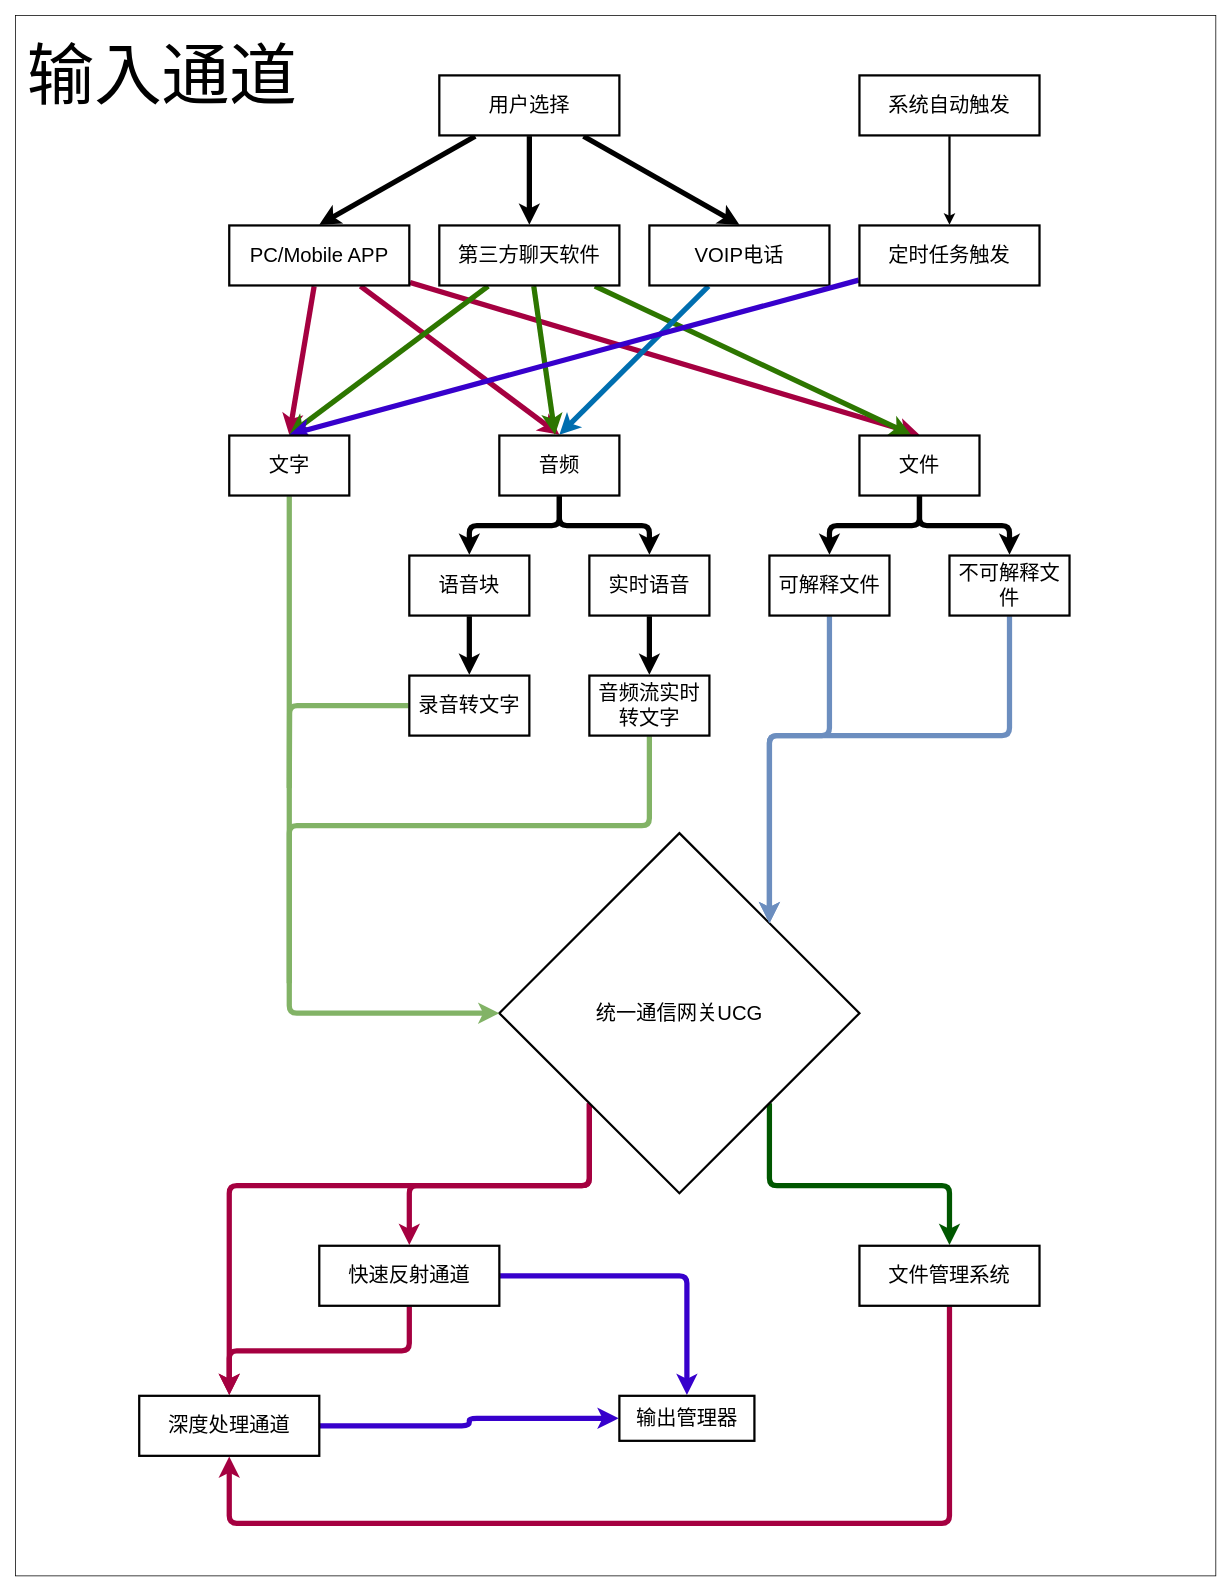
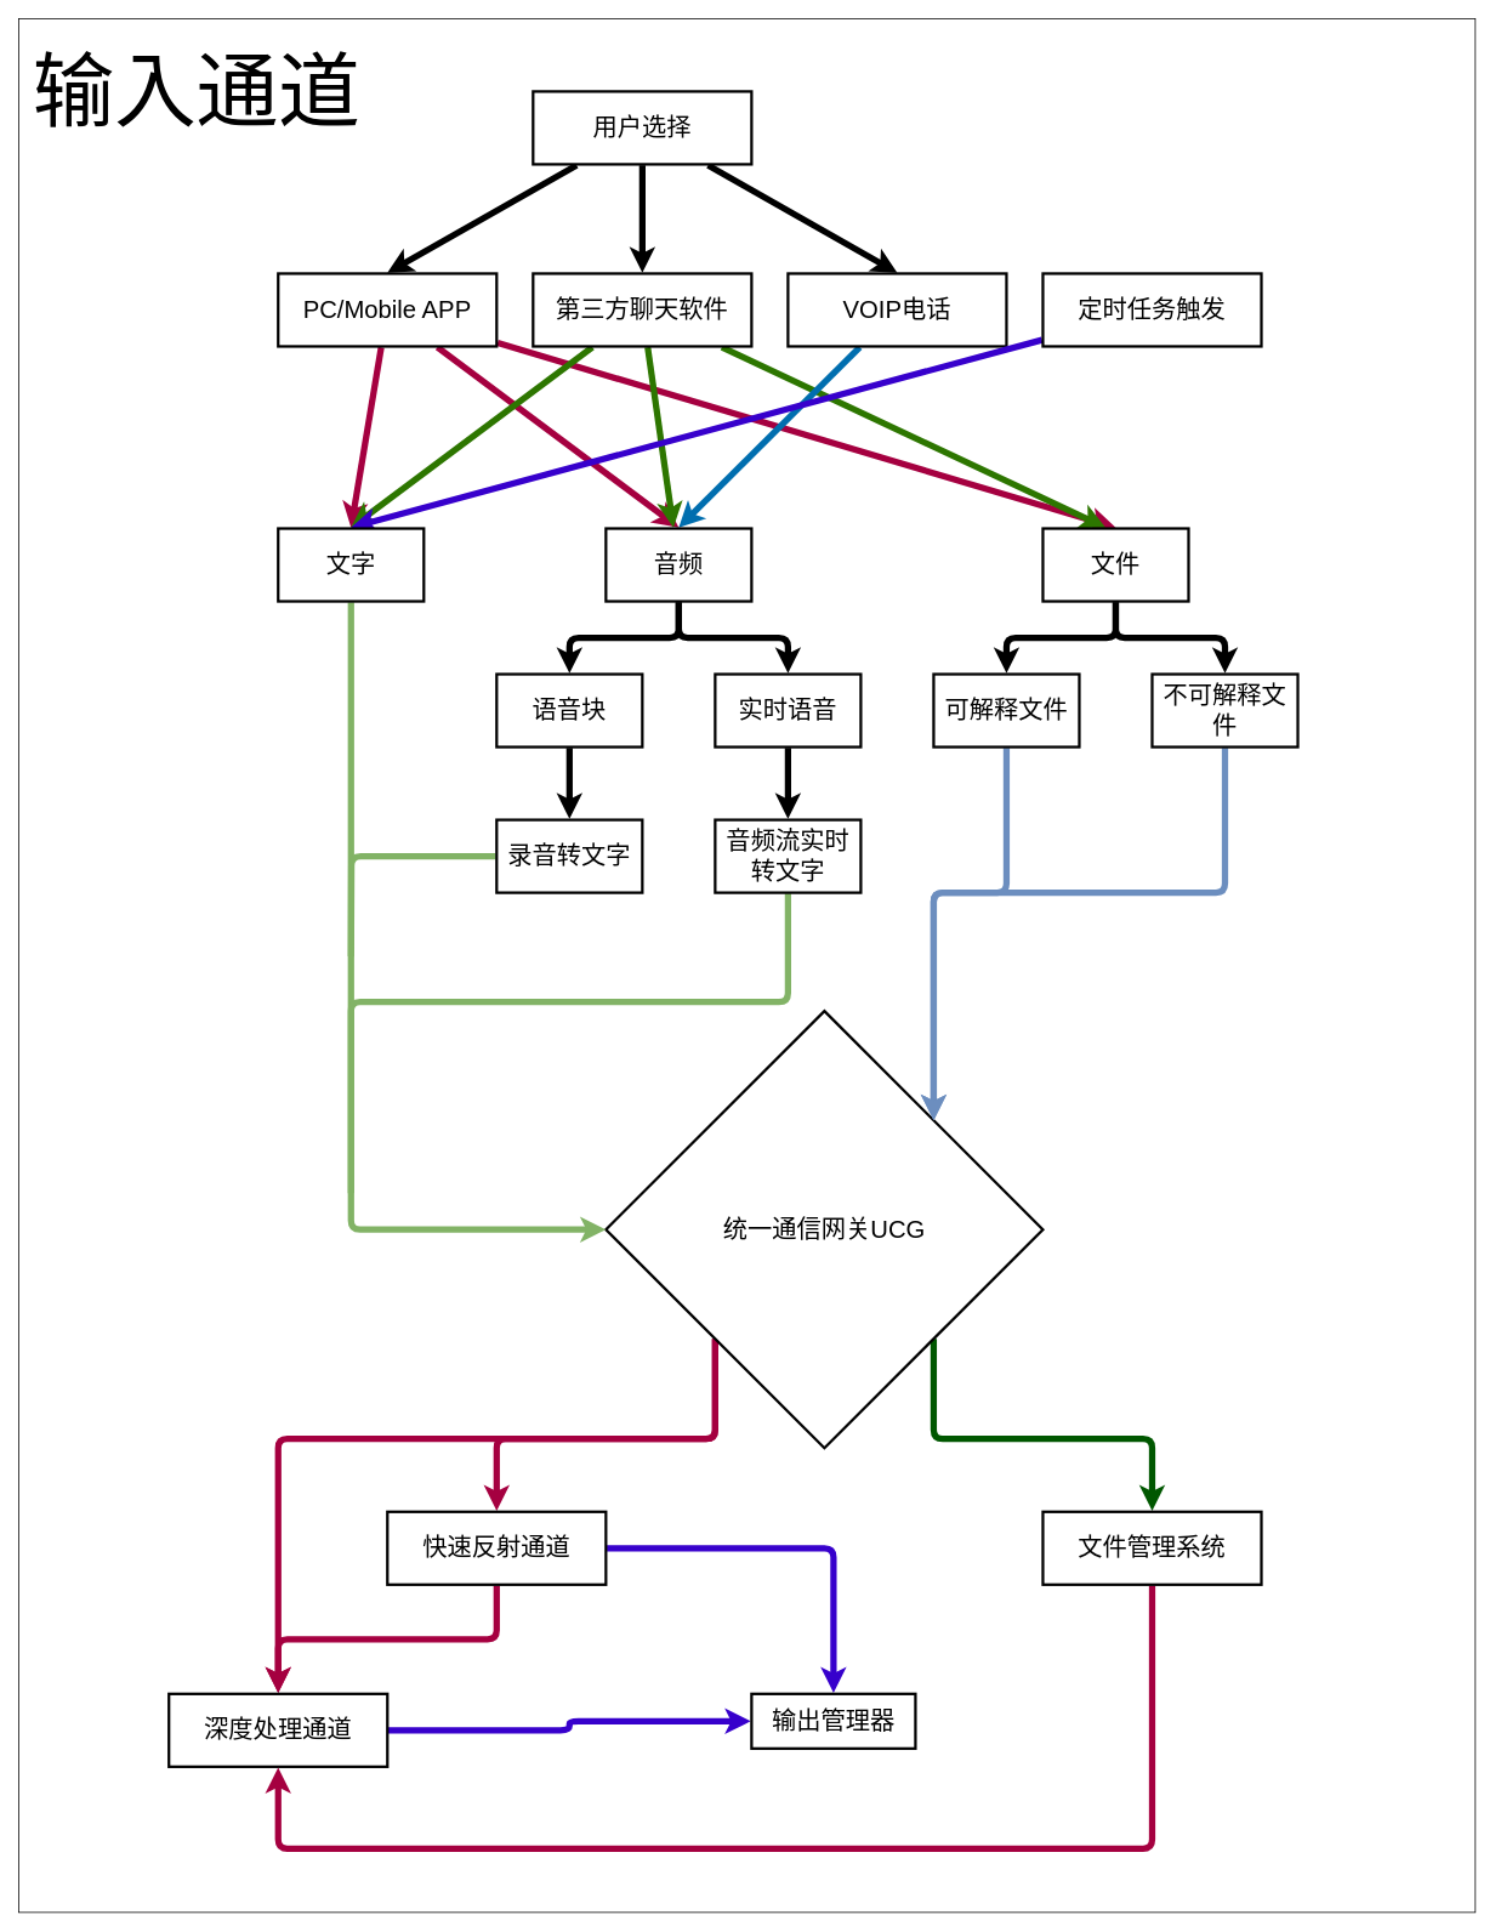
  <mxCell id="0" />
  <mxCell id="1" parent="0" />
  <mxCell id="2" value="" style="whiteSpace=wrap;html=1;fillColor=default;" vertex="1" parent="1"><mxGeometry x="20" y="20" width="1600" height="2080" as="geometry" /></mxCell>
  <mxCell id="3" style="edgeStyle=none;html=1;entryX=0.5;entryY=0;entryDx=0;entryDy=0;strokeWidth=7;fontSize=27;fillColor=#d80073;strokeColor=#A50040;" parent="1" source="6" target="26" edge="1"><mxGeometry relative="1" as="geometry" /></mxCell>
  <mxCell id="4" style="edgeStyle=none;html=1;entryX=0.5;entryY=0;entryDx=0;entryDy=0;strokeWidth=7;fontSize=27;fillColor=#d80073;strokeColor=#A50040;" parent="1" source="6" target="33" edge="1"><mxGeometry relative="1" as="geometry" /></mxCell>
  <mxCell id="5" style="edgeStyle=none;html=1;entryX=0.5;entryY=0;entryDx=0;entryDy=0;strokeWidth=7;fontSize=27;fillColor=#d80073;strokeColor=#A50040;" parent="1" source="6" target="36" edge="1"><mxGeometry relative="1" as="geometry" /></mxCell>
  <mxCell id="6" value="&lt;font style=&quot;font-size: 27px;&quot;&gt;PC/Mobile APP&lt;/font&gt;" style="whiteSpace=wrap;html=1;strokeWidth=3;perimeterSpacing=1;" parent="1" vertex="1"><mxGeometry x="305" y="300" width="240" height="80" as="geometry" /></mxCell>
  <mxCell id="7" style="edgeStyle=none;html=1;entryX=0.5;entryY=0;entryDx=0;entryDy=0;strokeWidth=7;fontSize=27;fillColor=#60a917;strokeColor=#2D7600;" parent="1" source="10" target="26" edge="1"><mxGeometry relative="1" as="geometry" /></mxCell>
  <mxCell id="8" style="edgeStyle=none;html=1;strokeWidth=7;fontSize=27;fillColor=#60a917;strokeColor=#2D7600;" parent="1" source="10" target="33" edge="1"><mxGeometry relative="1" as="geometry" /></mxCell>
  <mxCell id="9" style="edgeStyle=none;html=1;entryX=0.431;entryY=-0.002;entryDx=0;entryDy=0;entryPerimeter=0;strokeWidth=7;fontSize=27;fillColor=#60a917;strokeColor=#2D7600;" parent="1" source="10" target="36" edge="1"><mxGeometry relative="1" as="geometry" /></mxCell>
  <mxCell id="10" value="&lt;span style=&quot;font-size: 27px;&quot;&gt;第三方聊天软件&lt;/span&gt;" style="whiteSpace=wrap;html=1;strokeWidth=3;perimeterSpacing=1;" parent="1" vertex="1"><mxGeometry x="585" y="300" width="240" height="80" as="geometry" /></mxCell>
  <mxCell id="11" style="edgeStyle=none;html=1;entryX=0.5;entryY=0;entryDx=0;entryDy=0;strokeWidth=7;fontSize=27;fillColor=#1ba1e2;strokeColor=#006EAF;" parent="1" source="12" target="33" edge="1"><mxGeometry relative="1" as="geometry" /></mxCell>
  <mxCell id="12" value="&lt;span style=&quot;font-size: 27px;&quot;&gt;VOIP电话&lt;/span&gt;" style="whiteSpace=wrap;html=1;strokeWidth=3;perimeterSpacing=1;" parent="1" vertex="1"><mxGeometry x="865" y="300" width="240" height="80" as="geometry" /></mxCell>
  <mxCell id="13" style="edgeStyle=none;html=1;entryX=0.5;entryY=0;entryDx=0;entryDy=0;strokeWidth=7;fontSize=27;fillColor=#6a00ff;strokeColor=#3700CC;" parent="1" source="14" target="26" edge="1"><mxGeometry relative="1" as="geometry" /></mxCell>
  <mxCell id="14" value="&lt;span style=&quot;font-size: 27px;&quot;&gt;定时任务触发&lt;/span&gt;" style="whiteSpace=wrap;html=1;strokeWidth=3;perimeterSpacing=1;" parent="1" vertex="1"><mxGeometry x="1145" y="300" width="240" height="80" as="geometry" /></mxCell>
  <mxCell id="15" style="edgeStyle=none;html=1;entryX=0.5;entryY=0;entryDx=0;entryDy=0;fontSize=27;strokeWidth=7;" parent="1" source="18" target="6" edge="1"><mxGeometry relative="1" as="geometry" /></mxCell>
  <mxCell id="16" style="edgeStyle=none;html=1;fontSize=27;strokeWidth=7;" parent="1" source="18" target="10" edge="1"><mxGeometry relative="1" as="geometry" /></mxCell>
  <mxCell id="17" style="edgeStyle=none;html=1;entryX=0.5;entryY=0;entryDx=0;entryDy=0;fontSize=27;strokeWidth=7;" parent="1" source="18" target="12" edge="1"><mxGeometry relative="1" as="geometry" /></mxCell>
  <mxCell id="18" value="&lt;span style=&quot;font-size: 27px;&quot;&gt;用户选择&lt;/span&gt;" style="whiteSpace=wrap;html=1;strokeWidth=3;perimeterSpacing=1;" parent="1" vertex="1"><mxGeometry x="585" y="100" width="240" height="80" as="geometry" /></mxCell>
- <mxCell id="19" style="edgeStyle=none;html=1;fontSize=27;strokeWidth=3;" parent="1" source="20" target="14" edge="1"><mxGeometry relative="1" as="geometry" /></mxCell>
- <mxCell id="20" value="&lt;span style=&quot;font-size: 27px;&quot;&gt;系统自动触发&lt;/span&gt;" style="whiteSpace=wrap;html=1;strokeWidth=3;perimeterSpacing=1;" parent="1" vertex="1"><mxGeometry x="1145" y="100" width="240" height="80" as="geometry" /></mxCell>
  <mxCell id="21" style="edgeStyle=orthogonalEdgeStyle;html=1;entryX=0.5;entryY=0;entryDx=0;entryDy=0;strokeWidth=7;fillColor=#d80073;strokeColor=#A50040;exitX=0;exitY=1;exitDx=0;exitDy=0;" edge="1" parent="1" source="24" target="47"><mxGeometry relative="1" as="geometry"><Array as="points"><mxPoint x="785" y="1580" /><mxPoint x="545" y="1580" /></Array></mxGeometry></mxCell>
  <mxCell id="22" style="edgeStyle=orthogonalEdgeStyle;html=1;entryX=0.5;entryY=0;entryDx=0;entryDy=0;strokeWidth=7;exitX=0;exitY=1;exitDx=0;exitDy=0;fillColor=#d80073;strokeColor=#A50040;" edge="1" parent="1" source="24" target="49"><mxGeometry relative="1" as="geometry"><Array as="points"><mxPoint x="785" y="1580" /><mxPoint x="305" y="1580" /></Array></mxGeometry></mxCell>
  <mxCell id="23" style="edgeStyle=orthogonalEdgeStyle;html=1;entryX=0.5;entryY=0;entryDx=0;entryDy=0;strokeWidth=7;fontSize=90;exitX=1;exitY=1;exitDx=0;exitDy=0;fillColor=#008a00;strokeColor=#005700;" edge="1" parent="1" source="24" target="53"><mxGeometry relative="1" as="geometry"><Array as="points"><mxPoint x="1025" y="1580" /><mxPoint x="1265" y="1580" /></Array></mxGeometry></mxCell>
  <mxCell id="24" value="统一通信网关UCG" style="rhombus;whiteSpace=wrap;html=1;strokeWidth=3;fontSize=27;" parent="1" vertex="1"><mxGeometry x="665" y="1110" width="480" height="480" as="geometry" /></mxCell>
  <mxCell id="25" style="edgeStyle=orthogonalEdgeStyle;html=1;entryX=0;entryY=0.5;entryDx=0;entryDy=0;strokeWidth=7;fontSize=27;fillColor=#d5e8d4;strokeColor=#82b366;" parent="1" source="26" target="24" edge="1"><mxGeometry relative="1" as="geometry"><Array as="points"><mxPoint x="385" y="1350" /></Array></mxGeometry></mxCell>
  <mxCell id="26" value="&lt;font style=&quot;font-size: 27px;&quot;&gt;文字&lt;/font&gt;" style="whiteSpace=wrap;html=1;strokeWidth=3;perimeterSpacing=1;" parent="1" vertex="1"><mxGeometry x="305" y="580" width="160" height="80" as="geometry" /></mxCell>
  <mxCell id="27" style="edgeStyle=orthogonalEdgeStyle;html=1;entryX=0.5;entryY=0;entryDx=0;entryDy=0;strokeWidth=7;fontSize=27;" parent="1" source="28" target="44" edge="1"><mxGeometry relative="1" as="geometry" /></mxCell>
  <mxCell id="28" value="&lt;font style=&quot;font-size: 27px;&quot;&gt;实时语音&lt;/font&gt;" style="whiteSpace=wrap;html=1;strokeWidth=3;perimeterSpacing=1;" parent="1" vertex="1"><mxGeometry x="785" y="740" width="160" height="80" as="geometry" /></mxCell>
  <mxCell id="29" style="edgeStyle=orthogonalEdgeStyle;html=1;entryX=0.5;entryY=0;entryDx=0;entryDy=0;strokeWidth=7;fontSize=27;" parent="1" source="30" target="42" edge="1"><mxGeometry relative="1" as="geometry" /></mxCell>
  <mxCell id="30" value="&lt;span style=&quot;font-size: 27px;&quot;&gt;语音块&lt;/span&gt;" style="whiteSpace=wrap;html=1;strokeWidth=3;perimeterSpacing=1;" parent="1" vertex="1"><mxGeometry x="545" y="740" width="160" height="80" as="geometry" /></mxCell>
  <mxCell id="31" style="edgeStyle=orthogonalEdgeStyle;html=1;entryX=0.5;entryY=0;entryDx=0;entryDy=0;strokeWidth=7;fontSize=27;" parent="1" source="33" target="30" edge="1"><mxGeometry relative="1" as="geometry" /></mxCell>
  <mxCell id="32" style="edgeStyle=orthogonalEdgeStyle;html=1;strokeWidth=7;fontSize=27;" parent="1" source="33" target="28" edge="1"><mxGeometry relative="1" as="geometry" /></mxCell>
  <mxCell id="33" value="&lt;font style=&quot;font-size: 27px;&quot;&gt;音频&lt;/font&gt;" style="whiteSpace=wrap;html=1;strokeWidth=3;perimeterSpacing=1;" parent="1" vertex="1"><mxGeometry x="665" y="580" width="160" height="80" as="geometry" /></mxCell>
  <mxCell id="34" style="edgeStyle=orthogonalEdgeStyle;html=1;entryX=0.5;entryY=0;entryDx=0;entryDy=0;strokeWidth=7;fontSize=27;" parent="1" source="36" target="40" edge="1"><mxGeometry relative="1" as="geometry" /></mxCell>
  <mxCell id="35" style="edgeStyle=orthogonalEdgeStyle;html=1;strokeWidth=7;fontSize=27;" parent="1" source="36" target="38" edge="1"><mxGeometry relative="1" as="geometry" /></mxCell>
  <mxCell id="36" value="&lt;font style=&quot;font-size: 27px;&quot;&gt;文件&lt;/font&gt;" style="whiteSpace=wrap;html=1;strokeWidth=3;perimeterSpacing=1;" parent="1" vertex="1"><mxGeometry x="1145" y="580" width="160" height="80" as="geometry" /></mxCell>
  <mxCell id="37" style="edgeStyle=orthogonalEdgeStyle;html=1;entryX=1;entryY=0;entryDx=0;entryDy=0;strokeWidth=7;fontSize=27;endArrow=classic;endFill=1;fillColor=#dae8fc;strokeColor=#6c8ebf;" parent="1" source="38" target="24" edge="1"><mxGeometry relative="1" as="geometry"><Array as="points"><mxPoint x="1345" y="980" /><mxPoint x="1025" y="980" /></Array></mxGeometry></mxCell>
  <mxCell id="38" value="&lt;span style=&quot;font-size: 27px;&quot;&gt;不可解释文件&lt;/span&gt;" style="whiteSpace=wrap;html=1;strokeWidth=3;perimeterSpacing=1;" parent="1" vertex="1"><mxGeometry x="1265" y="740" width="160" height="80" as="geometry" /></mxCell>
  <mxCell id="39" style="edgeStyle=orthogonalEdgeStyle;html=1;entryX=1;entryY=0;entryDx=0;entryDy=0;strokeWidth=7;fontSize=27;endArrow=classic;endFill=1;fillColor=#dae8fc;strokeColor=#6c8ebf;" parent="1" source="40" target="24" edge="1"><mxGeometry relative="1" as="geometry"><Array as="points"><mxPoint x="1105" y="980" /><mxPoint x="1025" y="980" /></Array></mxGeometry></mxCell>
  <mxCell id="40" value="&lt;span style=&quot;font-size: 27px;&quot;&gt;可解释文件&lt;/span&gt;" style="whiteSpace=wrap;html=1;strokeWidth=3;perimeterSpacing=1;" parent="1" vertex="1"><mxGeometry x="1025" y="740" width="160" height="80" as="geometry" /></mxCell>
  <mxCell id="41" style="edgeStyle=orthogonalEdgeStyle;html=1;strokeWidth=7;fontSize=27;endArrow=none;endFill=0;fillColor=#d5e8d4;strokeColor=#82b366;" parent="1" source="42" edge="1"><mxGeometry relative="1" as="geometry"><mxPoint x="385" y="1050" as="targetPoint" /></mxGeometry></mxCell>
  <mxCell id="42" value="&lt;span style=&quot;font-size: 27px;&quot;&gt;录音转文字&lt;/span&gt;" style="whiteSpace=wrap;html=1;strokeWidth=3;perimeterSpacing=1;" parent="1" vertex="1"><mxGeometry x="545" y="900" width="160" height="80" as="geometry" /></mxCell>
  <mxCell id="43" style="edgeStyle=orthogonalEdgeStyle;html=1;strokeWidth=7;fontSize=27;endArrow=none;endFill=0;fillColor=#d5e8d4;strokeColor=#82b366;" parent="1" source="44" edge="1"><mxGeometry relative="1" as="geometry"><mxPoint x="385" y="1310" as="targetPoint" /><Array as="points"><mxPoint x="865" y="1100" /><mxPoint x="385" y="1100" /></Array></mxGeometry></mxCell>
  <mxCell id="44" value="&lt;span style=&quot;font-size: 27px;&quot;&gt;音频流实时转文字&lt;/span&gt;" style="whiteSpace=wrap;html=1;strokeWidth=3;perimeterSpacing=1;" parent="1" vertex="1"><mxGeometry x="785" y="900" width="160" height="80" as="geometry" /></mxCell>
  <mxCell id="45" style="edgeStyle=orthogonalEdgeStyle;html=1;entryX=0.5;entryY=0;entryDx=0;entryDy=0;strokeWidth=7;fillColor=#d80073;strokeColor=#A50040;" edge="1" parent="1" source="47" target="49"><mxGeometry relative="1" as="geometry" /></mxCell>
  <mxCell id="46" style="edgeStyle=orthogonalEdgeStyle;html=1;strokeWidth=7;fillColor=#6a00ff;strokeColor=#3700CC;" edge="1" parent="1" source="47" target="50"><mxGeometry relative="1" as="geometry" /></mxCell>
  <mxCell id="47" value="&lt;font style=&quot;font-size: 27px;&quot;&gt;快速反射通道&lt;/font&gt;" style="whiteSpace=wrap;html=1;strokeWidth=3;perimeterSpacing=1;" vertex="1" parent="1"><mxGeometry x="425" y="1660" width="240" height="80" as="geometry" /></mxCell>
  <mxCell id="48" style="edgeStyle=orthogonalEdgeStyle;html=1;strokeWidth=7;fillColor=#6a00ff;strokeColor=#3700CC;" edge="1" parent="1" source="49" target="50"><mxGeometry relative="1" as="geometry" /></mxCell>
  <mxCell id="49" value="&lt;font style=&quot;font-size: 27px;&quot;&gt;深度处理通道&lt;/font&gt;" style="whiteSpace=wrap;html=1;strokeWidth=3;perimeterSpacing=1;" vertex="1" parent="1"><mxGeometry x="185" y="1860" width="240" height="80" as="geometry" /></mxCell>
  <mxCell id="50" value="&lt;font style=&quot;font-size: 27px;&quot;&gt;输出管理器&lt;/font&gt;" style="whiteSpace=wrap;html=1;strokeWidth=3;perimeterSpacing=1;" vertex="1" parent="1"><mxGeometry x="825" y="1860" width="180" height="60" as="geometry" /></mxCell>
  <mxCell id="51" value="&lt;font style=&quot;font-size: 90px;&quot;&gt;输入通道&lt;/font&gt;" style="text;html=1;align=center;verticalAlign=middle;resizable=0;points=[];autosize=1;strokeColor=none;fillColor=none;" vertex="1" parent="1"><mxGeometry x="25" y="40" width="380" height="120" as="geometry" /></mxCell>
  <mxCell id="52" style="edgeStyle=orthogonalEdgeStyle;html=1;entryX=0.5;entryY=1;entryDx=0;entryDy=0;strokeWidth=7;fontSize=90;fillColor=#d80073;strokeColor=#A50040;" edge="1" parent="1" source="53" target="49"><mxGeometry relative="1" as="geometry"><Array as="points"><mxPoint x="1265" y="2030" /><mxPoint x="305" y="2030" /></Array></mxGeometry></mxCell>
  <mxCell id="53" value="&lt;font style=&quot;font-size: 27px;&quot;&gt;文件管理系统&lt;/font&gt;" style="whiteSpace=wrap;html=1;strokeWidth=3;perimeterSpacing=1;" vertex="1" parent="1"><mxGeometry x="1145" y="1660" width="240" height="80" as="geometry" /></mxCell>
